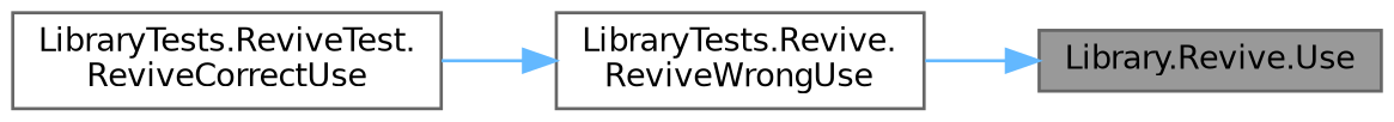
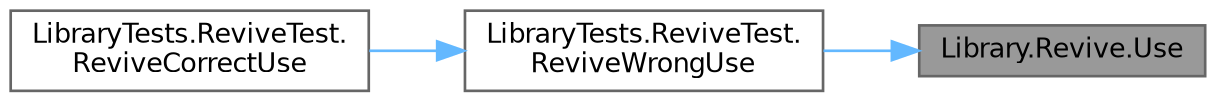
  digraph {
    rankdir=RL
    node [color=grey40 fillcolor=white fontname=Helvetica fontsize=10 shape=box style=filled]
    edge [color=steelblue1 dir=back fontname=Helvetica fontsize=10 labelfontname=Helvetica labelfontsize=10 style=solid]
    n1 [color=gray40 fillcolor=grey60 fontcolor=black height=0.2 label="Library.Revive.Use" width=0.4]
-   n2 [height=0.2 label="LibraryTests.Revive.\lReviveWrongUse" width=0.4]
+   n2 [height=0.2 label="LibraryTests.ReviveTest.\lReviveWrongUse" width=0.4]
    n3 [height=0.2 label="LibraryTests.ReviveTest.\lReviveCorrectUse" width=0.4]
    n1 -> n2
    n2 -> n3
  }
